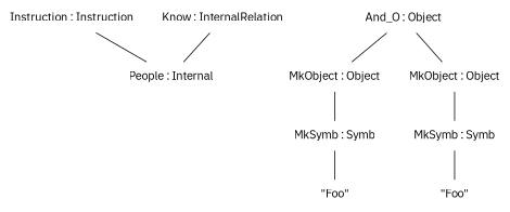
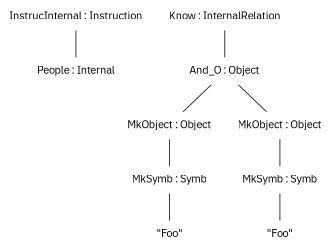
  graph {
    fontname="IBM Plex Sans"
    node [fontname="IBM Plex Sans" shape=plaintext style=solid]
    edge [fontname="IBM Plex Sans" style=solid]
-   n1 [label="Instruction : Instruction"]
+   n1 [label="InstrucInternal : Instruction"]
    n2 [label="People : Internal"]
    n3 [label="Know : InternalRelation"]
    n4 [label="And_O : Object"]
    n5 [label="MkObject : Object"]
    n6 [label="MkObject : Object"]
    n7 [label="MkSymb : Symb"]
    n8 [label="MkSymb : Symb"]
    n9 [label="\"Foo\""]
    n10 [label="\"Foo\""]
    n1 -- n2
-   n3 -- n2
+   n3 -- n4
    n4 -- n5
    n4 -- n6
    n5 -- n7
    n6 -- n8
    n7 -- n9
    n8 -- n10
  }
